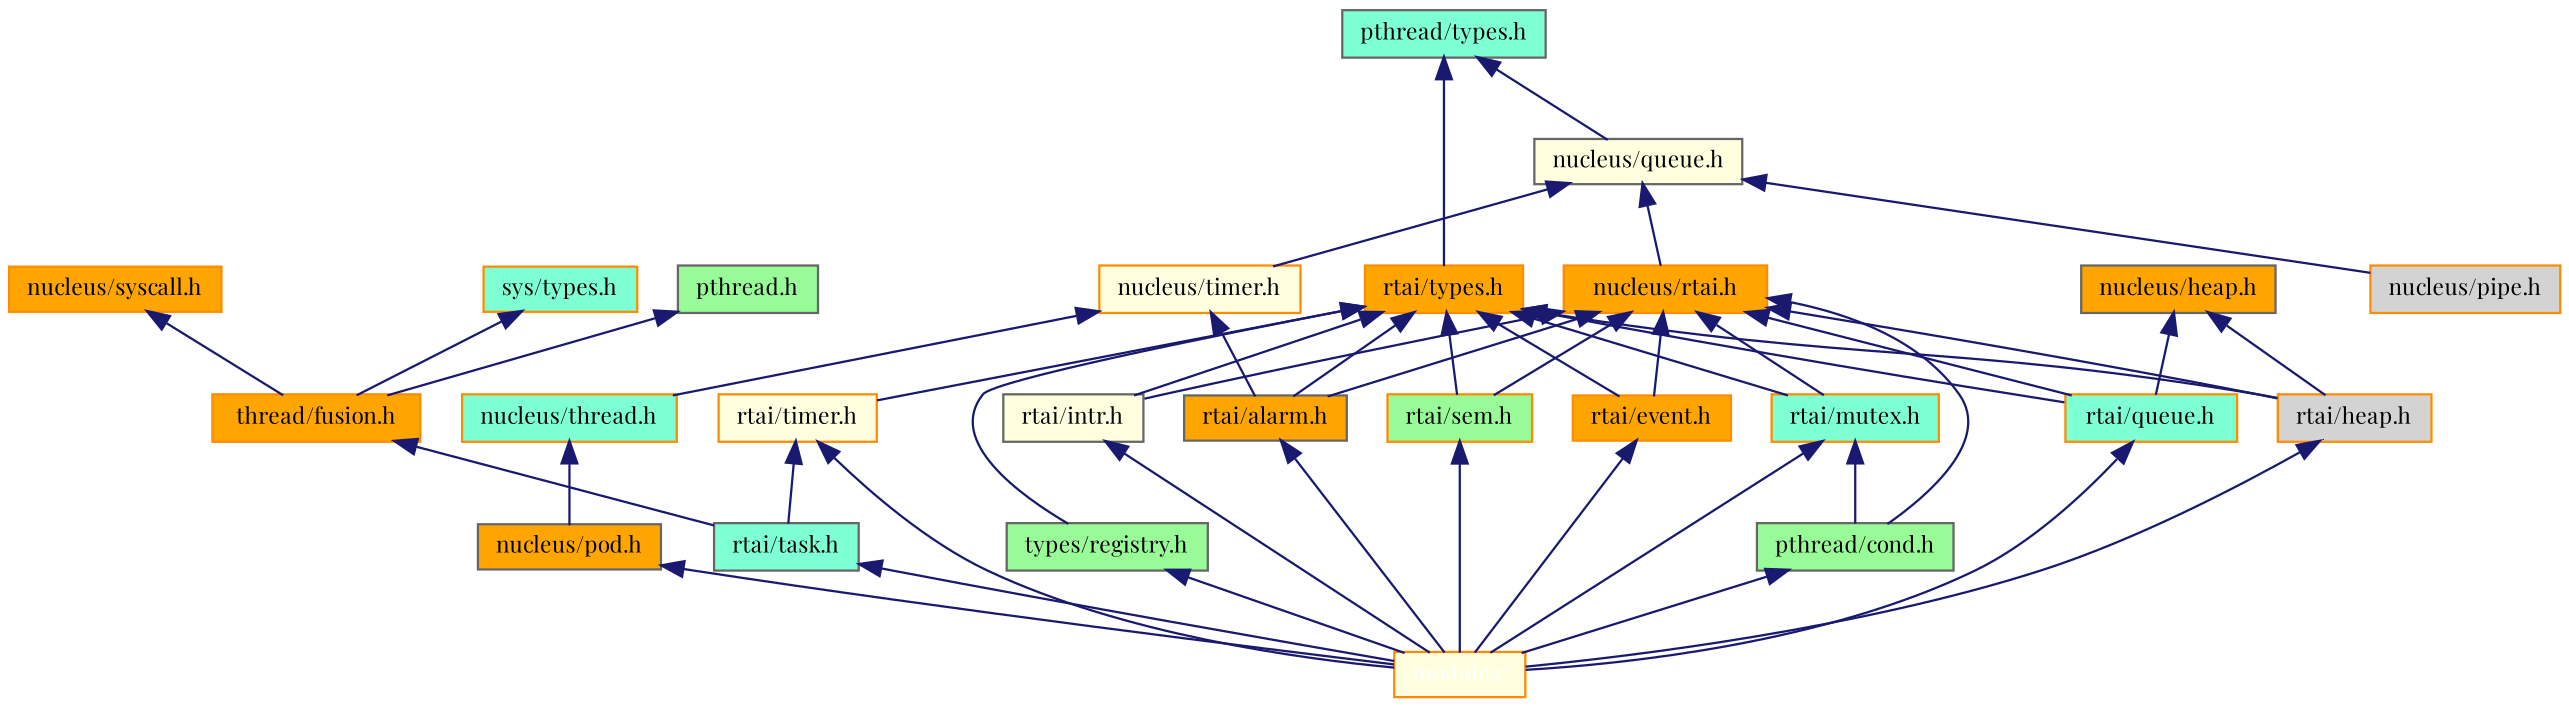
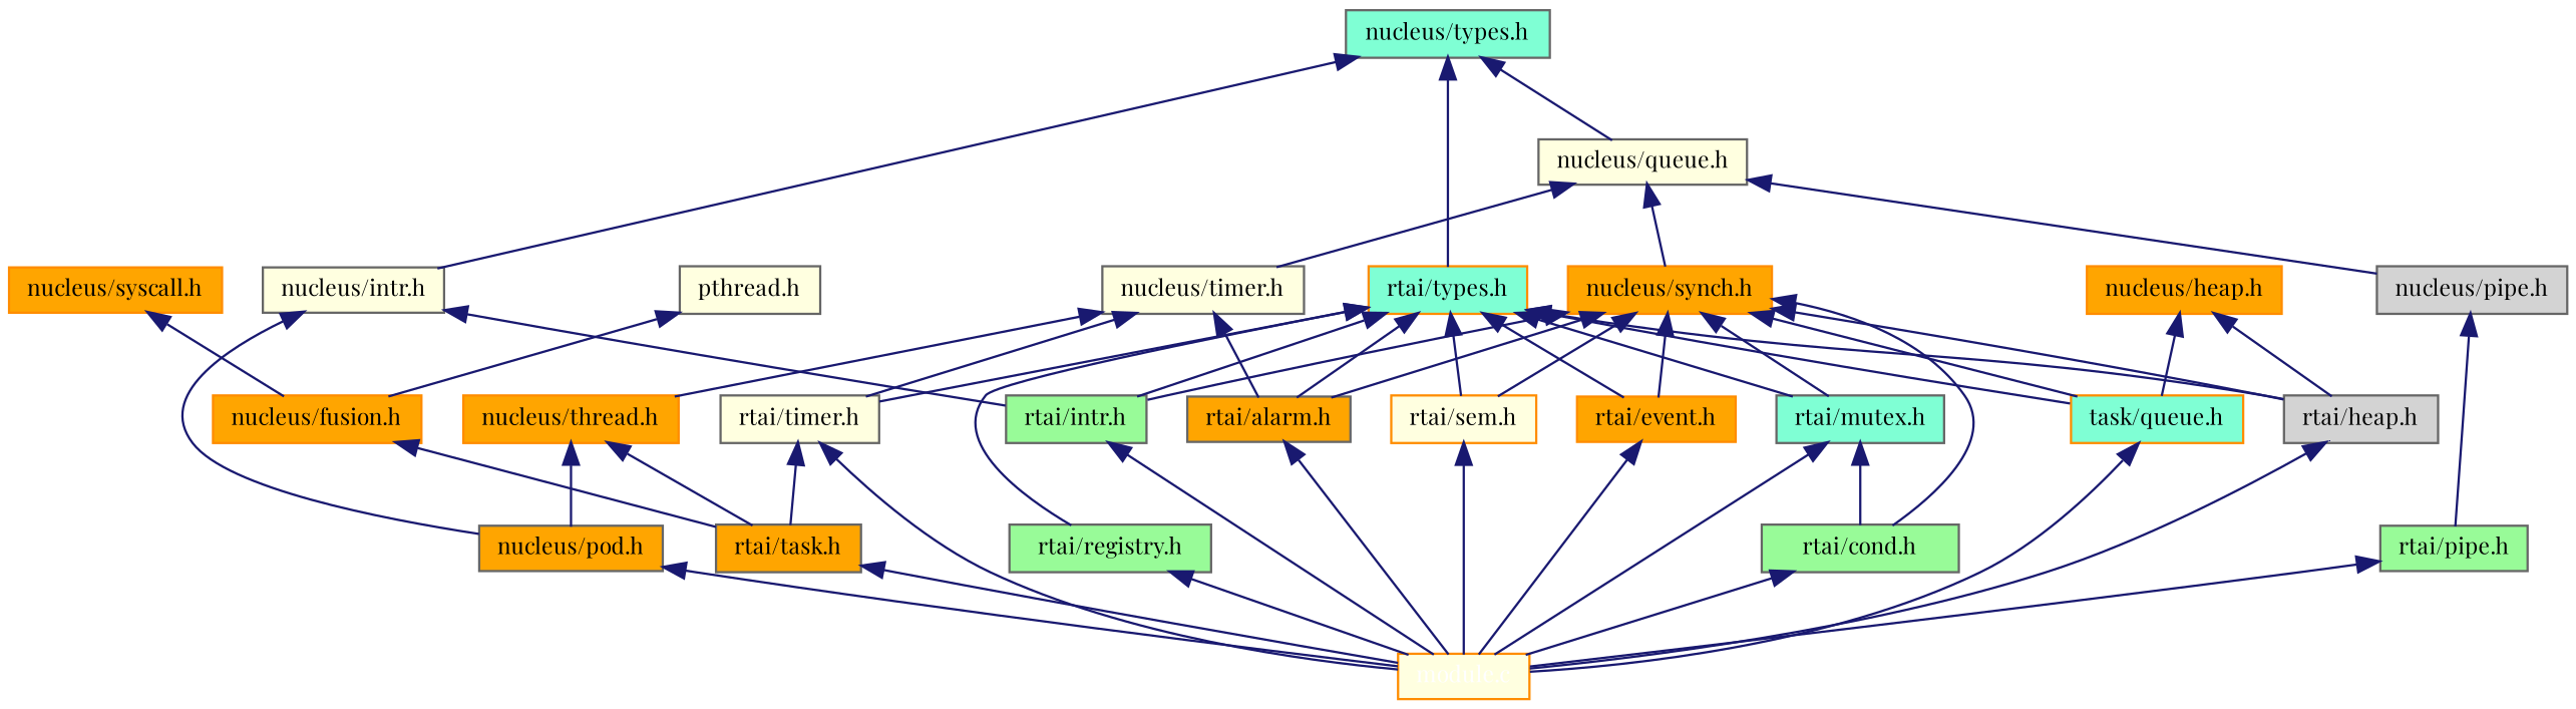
  digraph {
    fontname="Playfair Display"
    node [color=darkorange fillcolor=orange fontname="Playfair Display" fontsize=10 shape=record style=filled]
    edge [color=midnightblue dir=back fontname="Playfair Display" fontsize=10 labelfontname=Helvetica labelfontsize=10 style=solid]
    n1 [fillcolor=lightyellow fontcolor=white height=0.2 label="module.c" width=0.4]
    n2 [color=gray40 height=0.2 label="nucleus/pod.h" width=0.4]
-   n3 [fillcolor=aquamarine height=0.2 label="nucleus/thread.h" width=0.4]
-   n4 [color=gray40 fillcolor=aquamarine height=0.2 label="rtai/task.h" width=0.4]
-   n5 [fillcolor=lightyellow height=0.2 label="nucleus/timer.h" width=0.4]
-   n6 [fillcolor=lightyellow height=0.2 label="rtai/timer.h" width=0.4]
+   n3 [height=0.2 label="nucleus/thread.h" width=0.4]
+   n4 [color=gray40 height=0.2 label="rtai/task.h" width=0.4]
+   n5 [color=gray40 fillcolor=lightyellow height=0.2 label="nucleus/timer.h" width=0.4]
+   n6 [color=gray40 fillcolor=lightyellow height=0.2 label="rtai/timer.h" width=0.4]
    n7 [color=gray40 height=0.2 label="rtai/alarm.h" width=0.4]
    n8 [color=gray40 fillcolor=lightyellow height=0.2 label="nucleus/queue.h" width=0.4]
-   n9 [height=0.2 label="nucleus/rtai.h" width=0.4]
-   n10 [fillcolor=lightgrey height=0.2 label="nucleus/pipe.h" width=0.4]
-   n11 [color=gray40 fillcolor=lightyellow height=0.2 label="rtai/intr.h" width=0.4]
-   n12 [fillcolor=palegreen height=0.2 label="rtai/sem.h" width=0.4]
+   n9 [height=0.2 label="nucleus/synch.h" width=0.4]
+   n10 [color=gray40 fillcolor=lightgrey height=0.2 label="nucleus/pipe.h" width=0.4]
+   n11 [color=gray40 fillcolor=palegreen height=0.2 label="rtai/intr.h" width=0.4]
+   n12 [fillcolor=lightyellow height=0.2 label="rtai/sem.h" width=0.4]
    n13 [height=0.2 label="rtai/event.h" width=0.4]
-   n14 [fillcolor=aquamarine height=0.2 label="rtai/mutex.h" width=0.4]
-   n15 [fillcolor=aquamarine height=0.2 label="rtai/queue.h" width=0.4]
-   n16 [fillcolor=lightgrey height=0.2 label="rtai/heap.h" width=0.4]
-   n17 [color=gray40 fillcolor=palegreen height=0.2 label="pthread/cond.h" width=0.4]
-   n19 [color=gray40 height=0.2 label="nucleus/heap.h" width=0.4]
-   n20 [color=gray40 fillcolor=aquamarine height=0.2 label="pthread/types.h" width=0.4]
-   n22 [height=0.2 label="rtai/types.h" width=0.4]
-   n23 [color=gray40 fillcolor=palegreen height=0.2 label="types/registry.h" width=0.4]
-   n24 [height=0.2 label="thread/fusion.h" width=0.4]
+   n14 [color=gray40 fillcolor=aquamarine height=0.2 label="rtai/mutex.h" width=0.4]
+   n15 [fillcolor=aquamarine height=0.2 label="task/queue.h" width=0.4]
+   n16 [color=gray40 fillcolor=lightgrey height=0.2 label="rtai/heap.h" width=0.4]
+   n17 [color=gray40 fillcolor=palegreen height=0.2 label="rtai/cond.h" width=0.4]
+   n18 [color=gray40 fillcolor=palegreen height=0.2 label="rtai/pipe.h" width=0.4]
+   n19 [height=0.2 label="nucleus/heap.h" width=0.4]
+   n20 [color=gray40 fillcolor=aquamarine height=0.2 label="nucleus/types.h" width=0.4]
+   n21 [color=gray40 fillcolor=lightyellow height=0.2 label="nucleus/intr.h" width=0.4]
+   n22 [fillcolor=aquamarine height=0.2 label="rtai/types.h" width=0.4]
+   n23 [color=gray40 fillcolor=palegreen height=0.2 label="rtai/registry.h" width=0.4]
+   n24 [height=0.2 label="nucleus/fusion.h" width=0.4]
    n25 [height=0.2 label="nucleus/syscall.h" width=0.4]
-   n26 [fillcolor=aquamarine height=0.2 label="sys/types.h" width=0.4]
-   n27 [color=gray40 fillcolor=palegreen height=0.2 label="pthread.h" width=0.4]
+   n27 [color=gray40 fillcolor=lightyellow height=0.2 label="pthread.h" width=0.4]
    n2 -> n1
    n3 -> n2
+   n3 -> n4
    n4 -> n1
    n5 -> n3
+   n5 -> n6
    n5 -> n7
    n6 -> n1
    n6 -> n4
    n7 -> n1
    n8 -> n5
    n8 -> n9
    n8 -> n10
    n9 -> n7
    n9 -> n11
    n9 -> n12
    n9 -> n13
    n9 -> n14
    n9 -> n15
    n9 -> n16
    n9 -> n17
+   n10 -> n18
    n11 -> n1
    n12 -> n1
    n13 -> n1
    n14 -> n1
    n14 -> n17
    n15 -> n1
    n16 -> n1
    n17 -> n1
+   n18 -> n1
    n19 -> n15
    n19 -> n16
    n20 -> n8
+   n20 -> n21
    n20 -> n22
+   n21 -> n2
+   n21 -> n11
    n22 -> n6
    n22 -> n7
    n22 -> n11
    n22 -> n12
    n22 -> n13
    n22 -> n14
    n22 -> n15
    n22 -> n16
    n22 -> n23
    n23 -> n1
    n24 -> n4
    n25 -> n24
-   n26 -> n24
    n27 -> n24
  }
